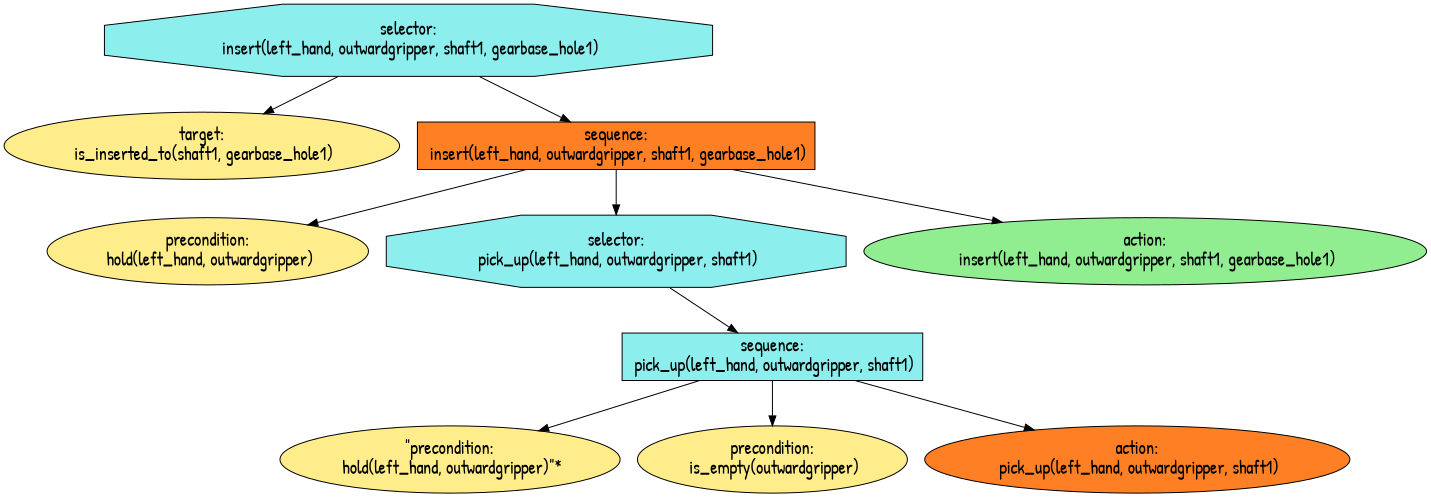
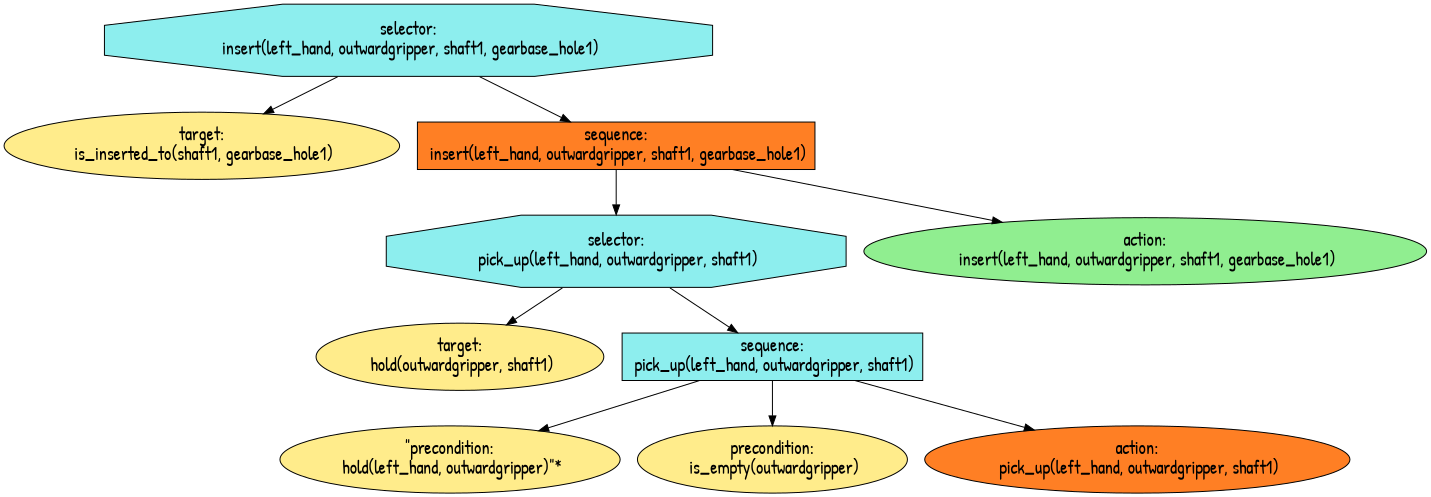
  digraph {
    fontname="Patrick Hand"
    ordering=out
    node [fillcolor=lightgoldenrod1 fontcolor=black fontname="Patrick Hand" fontsize=18 shape=ellipse style=filled]
    edge [fontname="Patrick Hand"]
    n1 [fillcolor=darkslategray2 label="selector:\n insert(left_hand, outwardgripper, shaft1, gearbase_hole1)" shape=octagon]
    n2 [label="target:\n is_inserted_to(shaft1, gearbase_hole1)"]
    n3 [fillcolor=chocolate1 label="sequence:\n insert(left_hand, outwardgripper, shaft1, gearbase_hole1)" shape=box]
-   n4 [label="precondition:\n hold(left_hand, outwardgripper)"]
    n5 [fillcolor=darkslategray2 label="selector:\n pick_up(left_hand, outwardgripper, shaft1)" shape=octagon]
    n6 [fillcolor=lightgreen label="action:\n insert(left_hand, outwardgripper, shaft1, gearbase_hole1)"]
+   n7 [label="target:\n hold(outwardgripper, shaft1)"]
    n8 [fillcolor=darkslategray2 label="sequence:\n pick_up(left_hand, outwardgripper, shaft1)" shape=box]
    n9 [label="\"precondition:\n hold(left_hand, outwardgripper)\"*"]
    n10 [label="precondition:\n is_empty(outwardgripper)"]
    n11 [fillcolor=chocolate1 label="action:\n pick_up(left_hand, outwardgripper, shaft1)"]
    n1 -> n2
    n1 -> n3
-   n3 -> n4
    n3 -> n5
    n3 -> n6
+   n5 -> n7
    n5 -> n8
    n8 -> n9
    n8 -> n10
    n8 -> n11
  }
